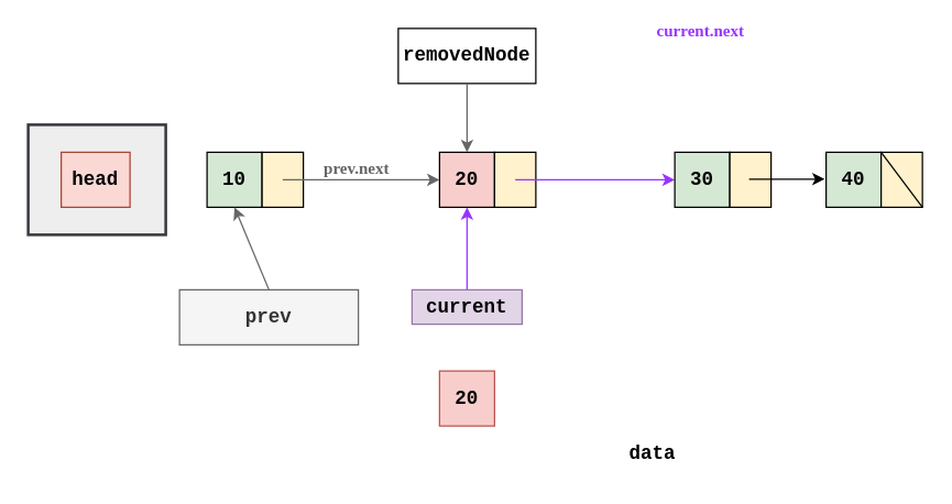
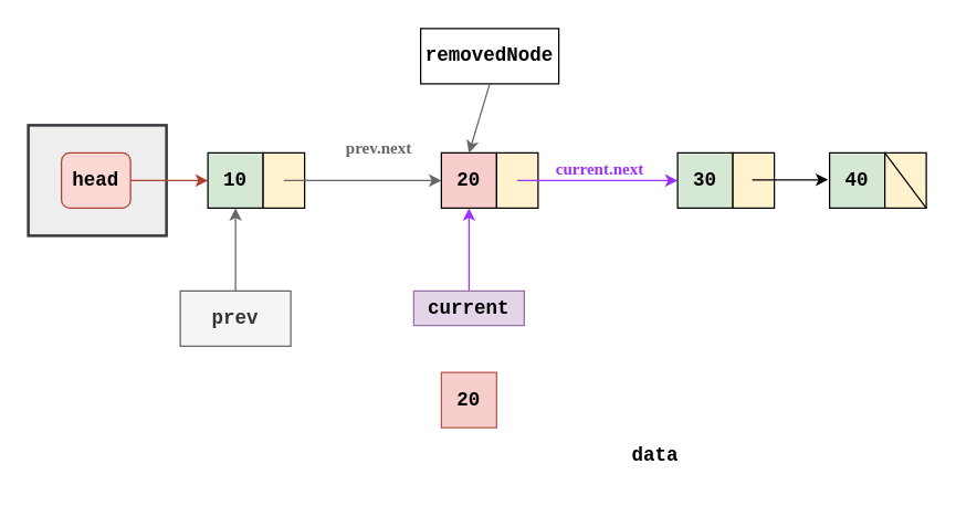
  <mxCell id="0" />
  <mxCell id="1" parent="0" />
  <mxCell id="2" value="" style="rounded=0;whiteSpace=wrap;html=1;fillColor=#eeeeee;strokeColor=#36393D;strokeWidth=2;" parent="1" vertex="1"><mxGeometry x="20" y="90" width="100" height="80" as="geometry" /></mxCell>
- <mxCell id="3" value="&lt;font style=&quot;font-size: 14px;&quot; face=&quot;Courier New&quot;&gt;&lt;b&gt;head&lt;/b&gt;&lt;/font&gt;" style="rounded=0;whiteSpace=wrap;html=1;fillColor=#fad9d5;strokeColor=#ae4132;" parent="1" vertex="1"><mxGeometry x="44" y="110" width="50" height="40" as="geometry" /></mxCell>
+ <mxCell id="3" value="&lt;font style=&quot;font-size: 14px;&quot; face=&quot;Courier New&quot;&gt;&lt;b&gt;head&lt;/b&gt;&lt;/font&gt;" style="whiteSpace=wrap;html=1;fillColor=#fad9d5;strokeColor=#ae4132;rounded=1;" parent="1" vertex="1"><mxGeometry x="44" y="110" width="50" height="40" as="geometry" /></mxCell>
+ <mxCell id="4" value="" style="endArrow=classic;html=1;rounded=0;exitX=1;exitY=0.5;exitDx=0;exitDy=0;strokeColor=#AE4132;entryX=0;entryY=0.5;entryDx=0;entryDy=0;" parent="1" source="3" target="5" edge="1"><mxGeometry width="50" height="50" relative="1" as="geometry"><mxPoint x="240" y="250" as="sourcePoint" /><mxPoint x="190" y="130" as="targetPoint" /></mxGeometry></mxCell>
  <mxCell id="5" value="&lt;font face=&quot;Courier New&quot;&gt;&lt;span style=&quot;font-size: 14px;&quot;&gt;&lt;b&gt;10&lt;/b&gt;&lt;/span&gt;&lt;/font&gt;" style="rounded=0;whiteSpace=wrap;html=1;fillColor=#d5e8d4;strokeColor=#000000;" parent="1" vertex="1"><mxGeometry x="150" y="110" width="40" height="40" as="geometry" /></mxCell>
  <mxCell id="6" value="" style="rounded=0;whiteSpace=wrap;html=1;fillColor=#fff2cc;strokeColor=#000000;" parent="1" vertex="1"><mxGeometry x="190" y="110" width="30" height="40" as="geometry" /></mxCell>
  <mxCell id="7" value="" style="endArrow=classic;html=1;rounded=0;entryX=0;entryY=0.5;entryDx=0;entryDy=0;strokeColor=#666666;" parent="1" edge="1" target="8"><mxGeometry width="50" height="50" relative="1" as="geometry"><mxPoint x="205" y="130" as="sourcePoint" /><mxPoint x="260" y="130" as="targetPoint" /></mxGeometry></mxCell>
  <mxCell id="8" value="&lt;font face=&quot;Courier New&quot;&gt;&lt;span style=&quot;font-size: 14px;&quot;&gt;&lt;b&gt;20&lt;/b&gt;&lt;/span&gt;&lt;/font&gt;" style="rounded=0;whiteSpace=wrap;html=1;fillColor=#f8cecc;strokeColor=#000000;" parent="1" vertex="1"><mxGeometry x="319" y="110" width="40" height="40" as="geometry" /></mxCell>
  <mxCell id="9" value="" style="rounded=0;whiteSpace=wrap;html=1;fillColor=#fff2cc;strokeColor=#000000;" parent="1" vertex="1"><mxGeometry x="359" y="110" width="30" height="40" as="geometry" /></mxCell>
  <mxCell id="10" value="" style="endArrow=classic;html=1;rounded=0;entryX=0;entryY=0.5;entryDx=0;entryDy=0;strokeColor=#9933FF;" parent="1" edge="1" target="11"><mxGeometry width="50" height="50" relative="1" as="geometry"><mxPoint x="374" y="130" as="sourcePoint" /><mxPoint x="429" y="130" as="targetPoint" /></mxGeometry></mxCell>
  <mxCell id="11" value="&lt;font face=&quot;Courier New&quot;&gt;&lt;span style=&quot;font-size: 14px;&quot;&gt;&lt;b&gt;30&lt;/b&gt;&lt;/span&gt;&lt;/font&gt;" style="rounded=0;whiteSpace=wrap;html=1;fillColor=#d5e8d4;strokeColor=#000000;" parent="1" vertex="1"><mxGeometry x="490" y="110" width="40" height="40" as="geometry" /></mxCell>
  <mxCell id="12" value="" style="rounded=0;whiteSpace=wrap;html=1;fillColor=#fff2cc;strokeColor=#000000;" parent="1" vertex="1"><mxGeometry x="530" y="110" width="30" height="40" as="geometry" /></mxCell>
  <mxCell id="13" value="" style="endArrow=classic;html=1;rounded=0;strokeColor=#9933FF;entryX=0.5;entryY=1;entryDx=0;entryDy=0;" parent="1" source="14" target="8" edge="1"><mxGeometry width="50" height="50" relative="1" as="geometry"><mxPoint x="449" y="250" as="sourcePoint" /><mxPoint x="449" y="150" as="targetPoint" /></mxGeometry></mxCell>
  <mxCell id="14" value="&lt;font style=&quot;font-size: 14px;&quot; face=&quot;Courier New&quot;&gt;&lt;b&gt;current&lt;/b&gt;&lt;/font&gt;" style="rounded=0;whiteSpace=wrap;html=1;fillColor=#e1d5e7;strokeColor=#9673a6;" parent="1" vertex="1"><mxGeometry x="299" y="210" width="80" height="25" as="geometry" /></mxCell>
  <mxCell id="15" value="&lt;font face=&quot;Courier New&quot;&gt;&lt;span style=&quot;font-size: 14px;&quot;&gt;&lt;b&gt;40&lt;/b&gt;&lt;/span&gt;&lt;/font&gt;" style="rounded=0;whiteSpace=wrap;html=1;fillColor=#d5e8d4;strokeColor=#000000;" parent="1" vertex="1"><mxGeometry x="600" y="110" width="40" height="40" as="geometry" /></mxCell>
  <mxCell id="16" value="" style="rounded=0;whiteSpace=wrap;html=1;fillColor=#fff2cc;strokeColor=#000000;" parent="1" vertex="1"><mxGeometry x="640" y="110" width="30" height="40" as="geometry" /></mxCell>
  <mxCell id="17" value="" style="endArrow=none;html=1;rounded=0;exitX=1;exitY=1;exitDx=0;exitDy=0;entryX=0;entryY=0;entryDx=0;entryDy=0;exitPerimeter=0;" parent="1" source="16" target="16" edge="1"><mxGeometry width="50" height="50" relative="1" as="geometry"><mxPoint x="690" y="140" as="sourcePoint" /><mxPoint x="740" y="90" as="targetPoint" /></mxGeometry></mxCell>
- <mxCell id="18" value="&lt;font style=&quot;font-size: 14px;&quot; face=&quot;Courier New&quot;&gt;&lt;b&gt;prev&lt;/b&gt;&lt;/font&gt;" style="rounded=0;whiteSpace=wrap;html=1;fillColor=#f5f5f5;strokeColor=#666666;fontColor=#333333;" parent="1" vertex="1"><mxGeometry x="130" y="210" width="130" height="40" as="geometry" /></mxCell>
+ <mxCell id="18" value="&lt;font style=&quot;font-size: 14px;&quot; face=&quot;Courier New&quot;&gt;&lt;b&gt;prev&lt;/b&gt;&lt;/font&gt;" style="rounded=0;whiteSpace=wrap;html=1;fillColor=#f5f5f5;strokeColor=#666666;fontColor=#333333;" parent="1" vertex="1"><mxGeometry x="130" y="210" width="80" height="40" as="geometry" /></mxCell>
  <mxCell id="19" value="" style="endArrow=classic;html=1;rounded=0;strokeColor=#666666;exitX=0.5;exitY=0;exitDx=0;exitDy=0;" parent="1" source="18" edge="1"><mxGeometry width="50" height="50" relative="1" as="geometry"><mxPoint x="570" y="160" as="sourcePoint" /><mxPoint x="170" y="150" as="targetPoint" /></mxGeometry></mxCell>
  <mxCell id="20" value="" style="endArrow=classic;html=1;rounded=0;" parent="1" edge="1"><mxGeometry width="50" height="50" relative="1" as="geometry"><mxPoint x="544" y="129.5" as="sourcePoint" /><mxPoint x="599" y="129.5" as="targetPoint" /></mxGeometry></mxCell>
  <mxCell id="21" value="&lt;font face=&quot;Courier New&quot;&gt;&lt;span style=&quot;font-size: 14px;&quot;&gt;&lt;b&gt;20&lt;/b&gt;&lt;/span&gt;&lt;/font&gt;" style="rounded=0;whiteSpace=wrap;html=1;fillColor=#f8cecc;strokeColor=#b85450;" parent="1" vertex="1"><mxGeometry x="319" y="269" width="40" height="40" as="geometry" /></mxCell>
- <mxCell id="22" value="&lt;font style=&quot;font-size: 14px;&quot; face=&quot;Courier New&quot;&gt;&lt;b&gt;removedNode&lt;/b&gt;&lt;/font&gt;" style="rounded=0;whiteSpace=wrap;html=1;" parent="1" vertex="1"><mxGeometry x="289" y="20" width="100" height="40" as="geometry" /></mxCell>
+ <mxCell id="22" value="&lt;font style=&quot;font-size: 14px;&quot; face=&quot;Courier New&quot;&gt;&lt;b&gt;removedNode&lt;/b&gt;&lt;/font&gt;" style="rounded=0;whiteSpace=wrap;html=1;" parent="1" vertex="1"><mxGeometry x="304" y="20" width="100" height="40" as="geometry" /></mxCell>
  <mxCell id="23" value="&lt;font face=&quot;Courier New&quot; style=&quot;font-size: 14px;&quot;&gt;&lt;b&gt;data&lt;/b&gt;&lt;/font&gt;" style="text;html=1;align=center;verticalAlign=middle;whiteSpace=wrap;rounded=0;" parent="1" vertex="1"><mxGeometry x="444" y="314" width="60" height="30" as="geometry" /></mxCell>
  <mxCell id="24" value="" style="endArrow=classic;html=1;rounded=0;strokeColor=#666666;exitX=0.5;exitY=1;exitDx=0;exitDy=0;entryX=0.5;entryY=0;entryDx=0;entryDy=0;" parent="1" source="22" target="8" edge="1"><mxGeometry width="50" height="50" relative="1" as="geometry"><mxPoint x="338.5" y="110" as="sourcePoint" /><mxPoint x="439" y="70" as="targetPoint" /></mxGeometry></mxCell>
- <mxCell id="25" value="&lt;b&gt;&lt;font style=&quot;color: rgb(102, 102, 102);&quot; face=&quot;Comic Sans MS&quot;&gt;prev.next&lt;/font&gt;&lt;/b&gt;" style="text;html=1;align=center;verticalAlign=middle;whiteSpace=wrap;rounded=0;" vertex="1" parent="1"><mxGeometry x="229" y="107" width="60" height="30" as="geometry" /></mxCell>
- <mxCell id="26" value="&lt;b&gt;&lt;font style=&quot;color: rgb(153, 51, 255);&quot; face=&quot;Comic Sans MS&quot;&gt;current.next&lt;/font&gt;&lt;/b&gt;" style="text;html=1;align=center;verticalAlign=middle;whiteSpace=wrap;rounded=0;" vertex="1" parent="1"><mxGeometry x="464" y="7" width="90" height="30" as="geometry" /></mxCell>
+ <mxCell id="25" value="&lt;b&gt;&lt;font style=&quot;color: rgb(102, 102, 102);&quot; face=&quot;Comic Sans MS&quot;&gt;prev.next&lt;/font&gt;&lt;/b&gt;" style="text;html=1;align=center;verticalAlign=middle;whiteSpace=wrap;rounded=0;" vertex="1" parent="1"><mxGeometry x="244" y="92" width="60" height="30" as="geometry" /></mxCell>
+ <mxCell id="26" value="&lt;b&gt;&lt;font style=&quot;color: rgb(153, 51, 255);&quot; face=&quot;Comic Sans MS&quot;&gt;current.next&lt;/font&gt;&lt;/b&gt;" style="text;html=1;align=center;verticalAlign=middle;whiteSpace=wrap;rounded=0;" vertex="1" parent="1"><mxGeometry x="389" y="107" width="90" height="30" as="geometry" /></mxCell>
